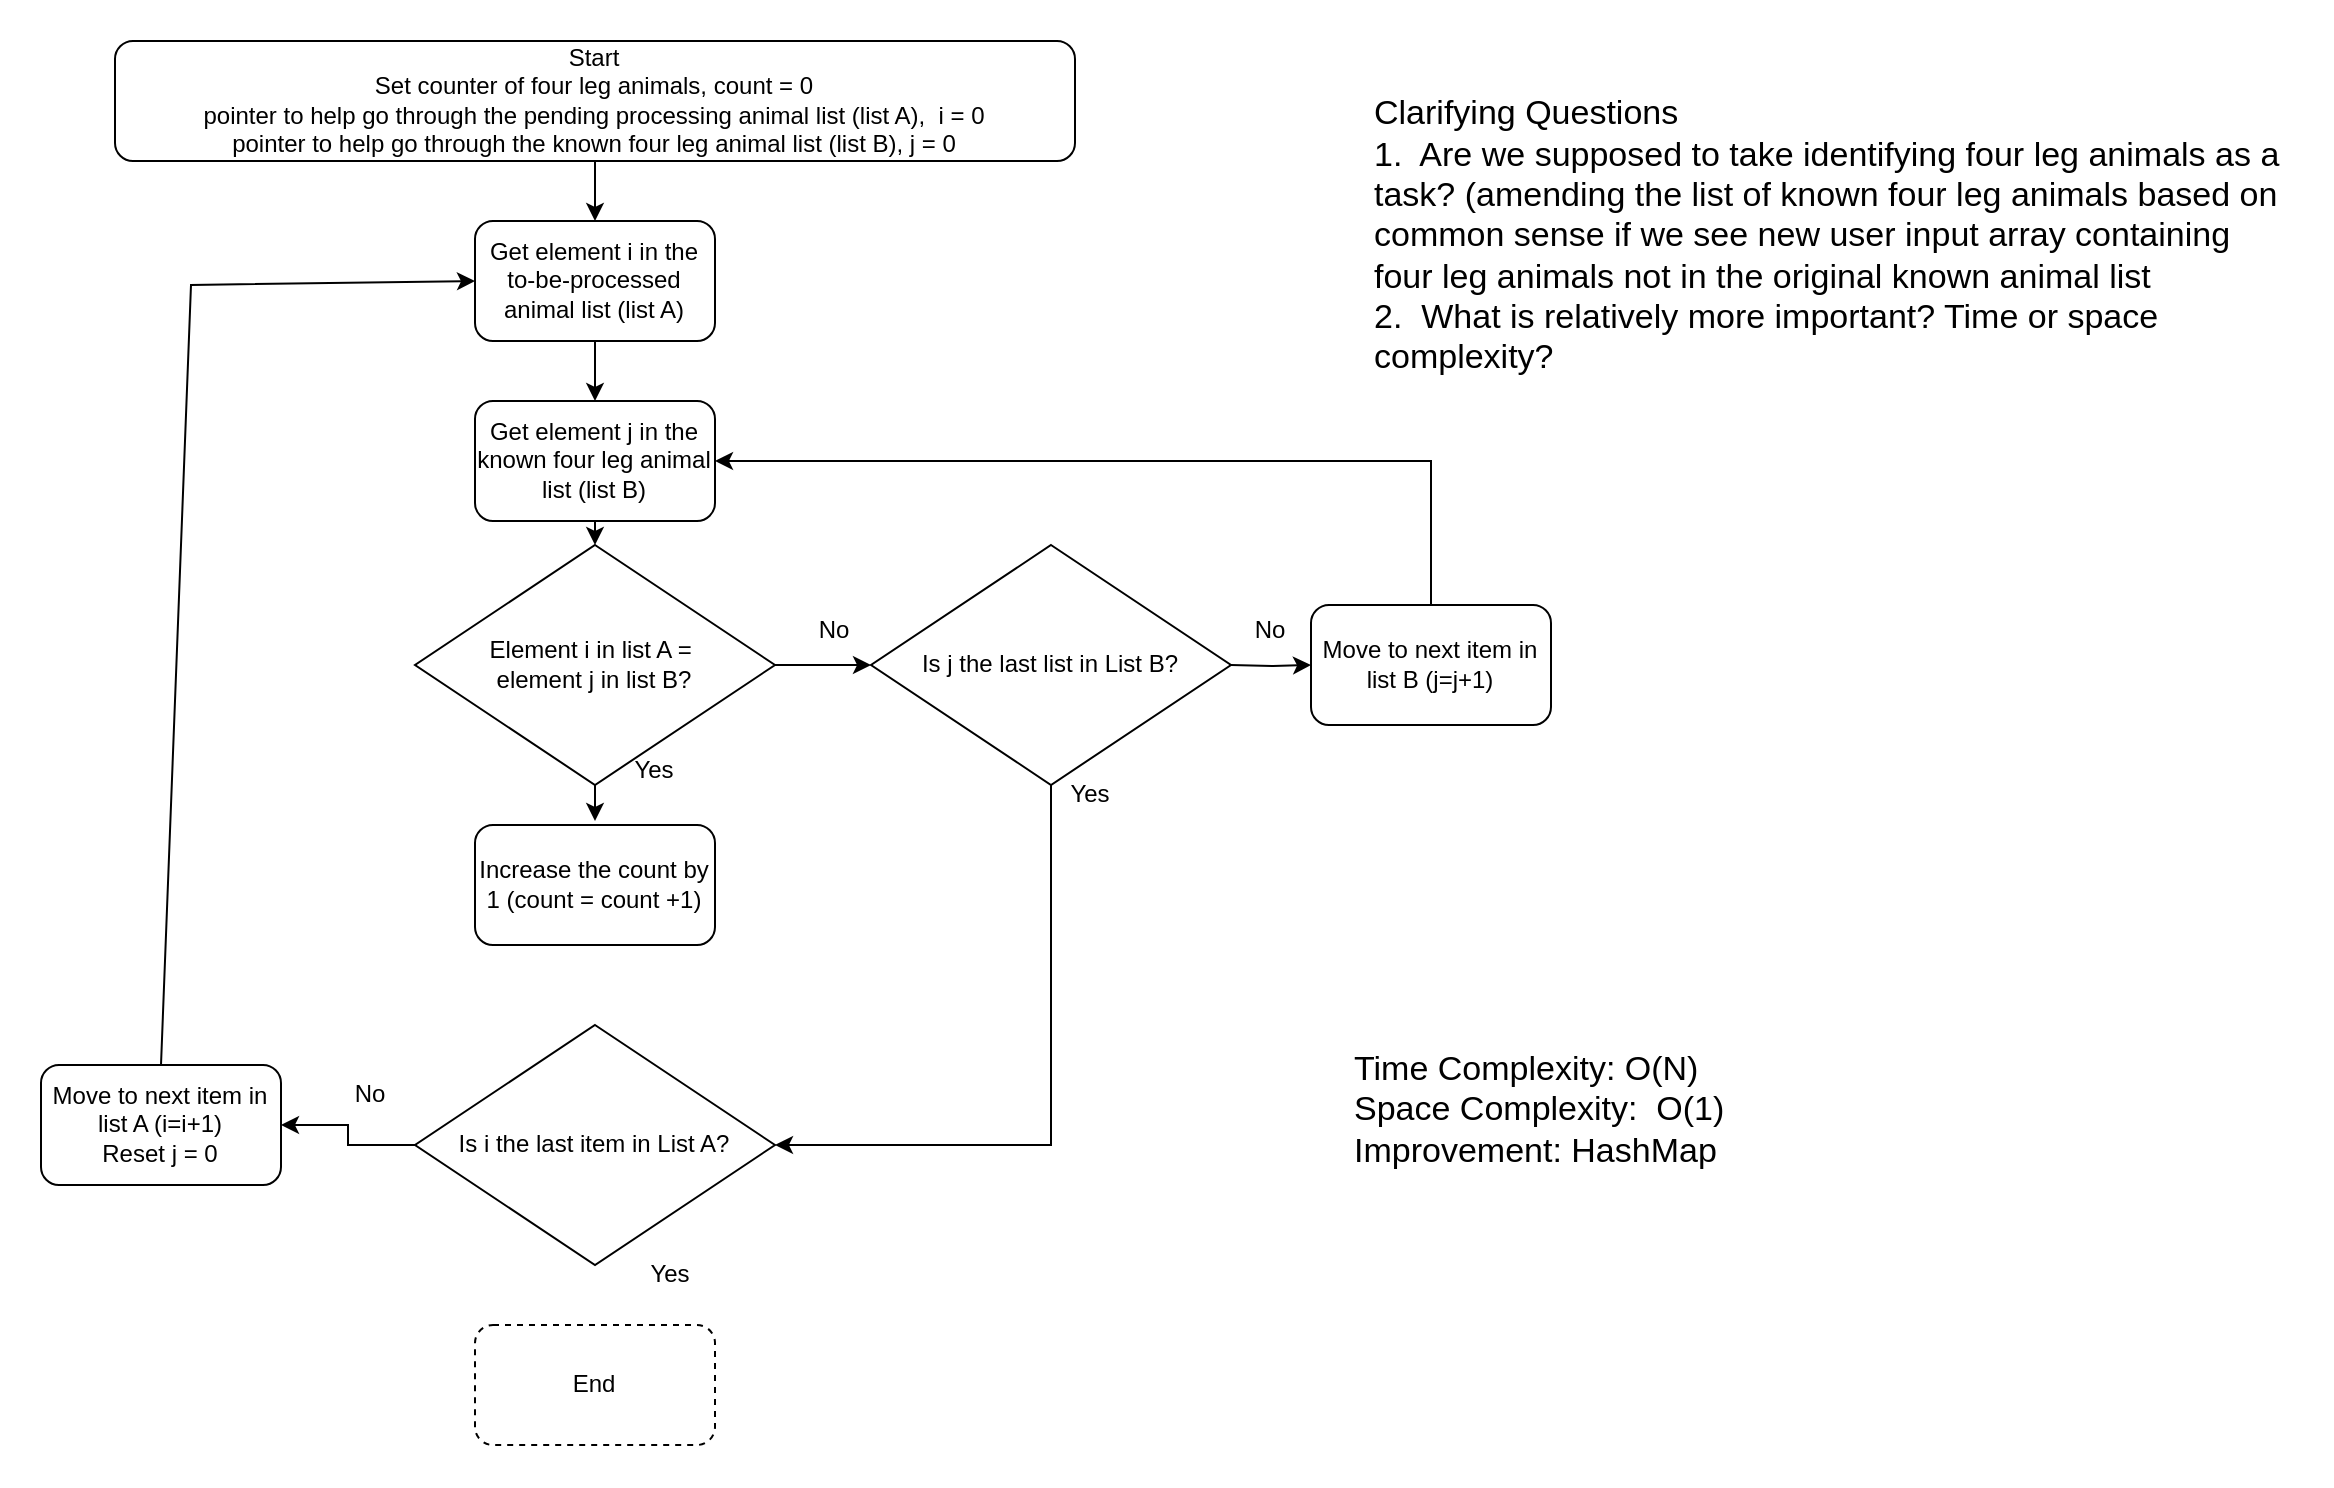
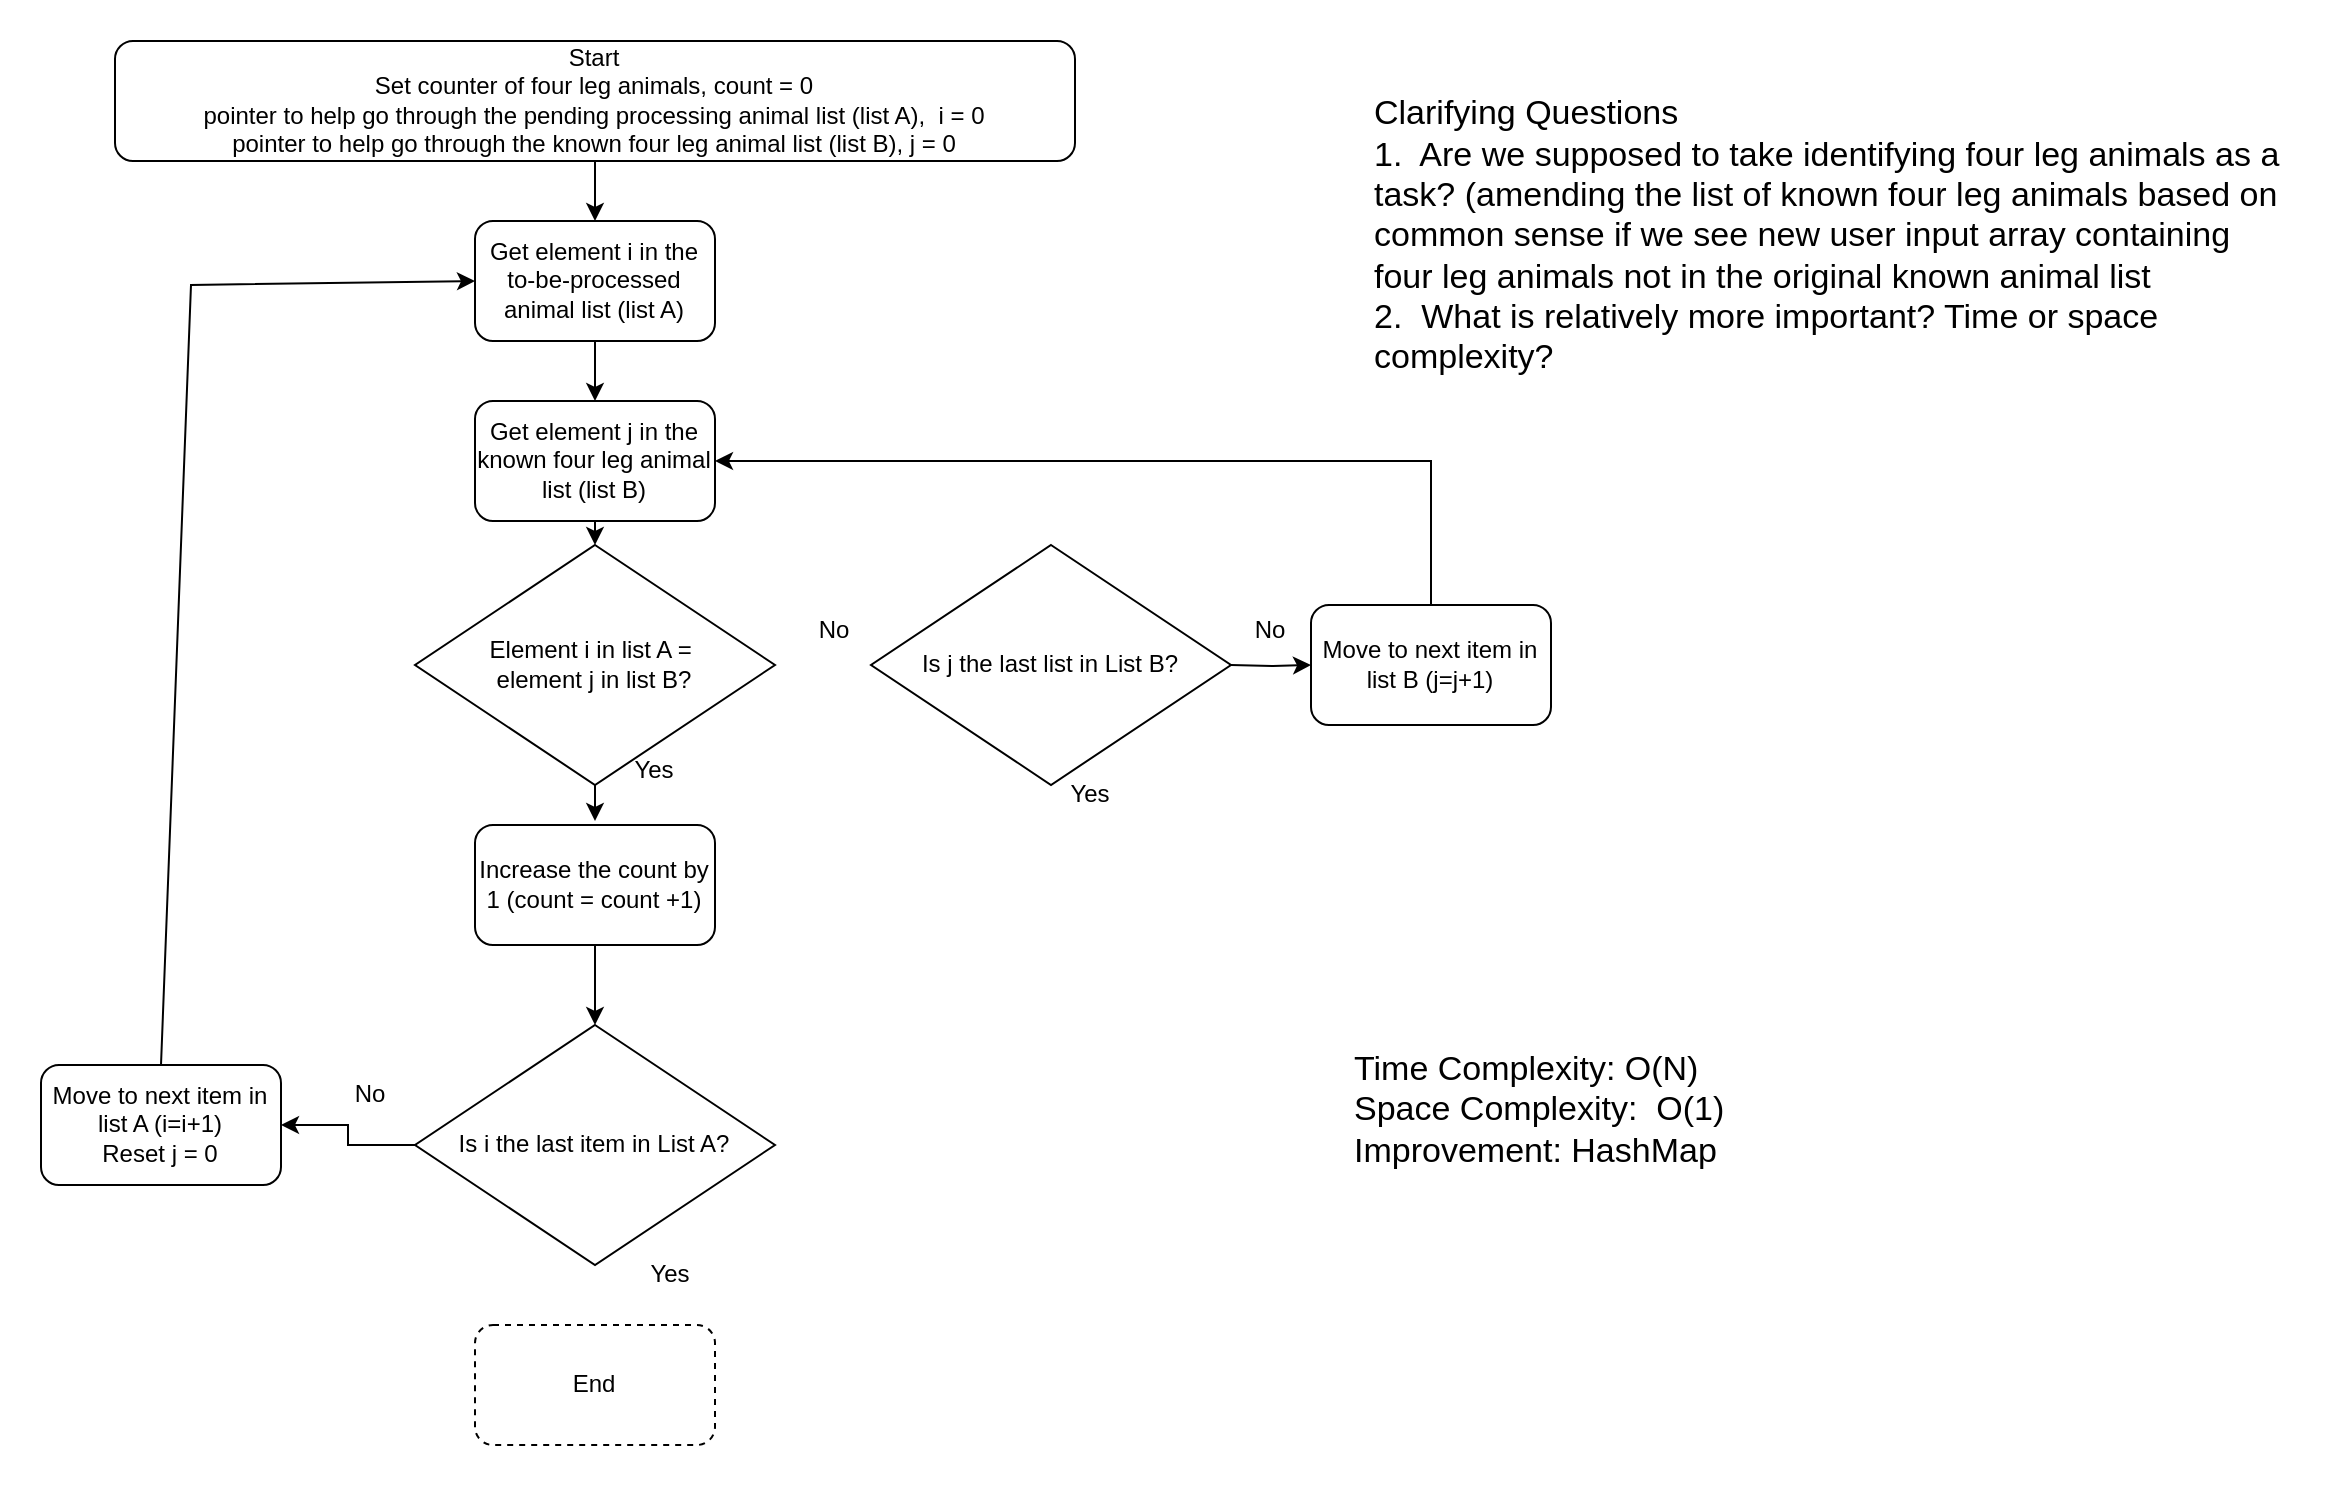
  <mxCell id="0" />
  <mxCell id="1" parent="0" />
  <mxCell id="2" value="&lt;font style=&quot;font-size: 17px;&quot;&gt;Clarifying Questions&lt;/font&gt;&lt;div style=&quot;font-size: 17px;&quot;&gt;&lt;font style=&quot;font-size: 17px;&quot;&gt;1.&amp;nbsp; Are we supposed to take identifying four leg animals as a task? (amending the list of known four leg animals based on common sense if we see new user input array containing four leg animals not in the original known animal list&lt;/font&gt;&lt;/div&gt;&lt;div style=&quot;font-size: 17px;&quot;&gt;&lt;font style=&quot;font-size: 17px;&quot;&gt;2.&amp;nbsp; What is relatively more important? Time or space complexity?&lt;/font&gt;&lt;/div&gt;" style="text;html=1;align=left;verticalAlign=middle;whiteSpace=wrap;rounded=0;" vertex="1" parent="1"><mxGeometry x="685" y="75" width="460" height="85" as="geometry" /></mxCell>
  <mxCell id="3" value="Start&lt;div&gt;Set counter of four leg animals, count = 0&lt;/div&gt;&lt;div&gt;pointer to help go through the pending processing animal list (list A),&amp;nbsp; i = 0&lt;/div&gt;&lt;div&gt;pointer to help go through the&amp;nbsp;&lt;span style=&quot;background-color: initial;&quot;&gt;known four leg animal list (list B),&amp;nbsp;&lt;/span&gt;&lt;span style=&quot;background-color: initial;&quot;&gt;j = 0&lt;/span&gt;&lt;/div&gt;" style="rounded=1;whiteSpace=wrap;html=1;" vertex="1" parent="1"><mxGeometry x="57" y="20" width="480" height="60" as="geometry" /></mxCell>
  <mxCell id="4" value="Get element j in the known four leg animal list (list B)" style="rounded=1;whiteSpace=wrap;html=1;" vertex="1" parent="1"><mxGeometry x="237" y="200" width="120" height="60" as="geometry" /></mxCell>
  <mxCell id="5" value="Get element i in the to-be-processed animal list (list A)" style="rounded=1;whiteSpace=wrap;html=1;" vertex="1" parent="1"><mxGeometry x="237" y="110" width="120" height="60" as="geometry" /></mxCell>
- <mxCell id="6" style="edgeStyle=orthogonalEdgeStyle;rounded=0;orthogonalLoop=1;jettySize=auto;html=1;exitX=1;exitY=0.5;exitDx=0;exitDy=0;entryX=0;entryY=0.5;entryDx=0;entryDy=0;" edge="1" parent="1" source="7" target="21"><mxGeometry relative="1" as="geometry" /></mxCell>
  <mxCell id="7" value="Element i in list A =&amp;nbsp;&lt;div&gt;element j in list B?&lt;/div&gt;" style="rhombus;whiteSpace=wrap;html=1;" vertex="1" parent="1"><mxGeometry x="207" y="272" width="180" height="120" as="geometry" /></mxCell>
  <mxCell id="8" value="" style="endArrow=classic;html=1;rounded=0;entryX=0.5;entryY=0;entryDx=0;entryDy=0;exitX=0.5;exitY=1;exitDx=0;exitDy=0;" edge="1" parent="1" source="3" target="5"><mxGeometry width="50" height="50" relative="1" as="geometry"><mxPoint x="307" y="100" as="sourcePoint" /><mxPoint x="-73" y="40" as="targetPoint" /></mxGeometry></mxCell>
  <mxCell id="9" value="" style="endArrow=classic;html=1;rounded=0;entryX=0.5;entryY=0;entryDx=0;entryDy=0;exitX=0.5;exitY=1;exitDx=0;exitDy=0;" edge="1" parent="1" source="5" target="4"><mxGeometry width="50" height="50" relative="1" as="geometry"><mxPoint x="307" y="169" as="sourcePoint" /><mxPoint x="307" y="199" as="targetPoint" /></mxGeometry></mxCell>
  <mxCell id="10" value="" style="endArrow=classic;html=1;rounded=0;entryX=0.5;entryY=0;entryDx=0;entryDy=0;exitX=0.5;exitY=1;exitDx=0;exitDy=0;" edge="1" parent="1" source="4" target="7"><mxGeometry width="50" height="50" relative="1" as="geometry"><mxPoint x="376" y="90" as="sourcePoint" /><mxPoint x="376" y="120" as="targetPoint" /></mxGeometry></mxCell>
  <mxCell id="11" value="" style="endArrow=classic;html=1;rounded=0;entryX=0.5;entryY=0;entryDx=0;entryDy=0;exitX=0.5;exitY=1;exitDx=0;exitDy=0;" edge="1" parent="1" source="7"><mxGeometry width="50" height="50" relative="1" as="geometry"><mxPoint x="307" y="270" as="sourcePoint" /><mxPoint x="297" y="410" as="targetPoint" /></mxGeometry></mxCell>
  <mxCell id="12" value="Yes" style="text;html=1;align=center;verticalAlign=middle;whiteSpace=wrap;rounded=0;" vertex="1" parent="1"><mxGeometry x="297" y="370" width="60" height="30" as="geometry" /></mxCell>
  <mxCell id="13" value="" style="endArrow=classic;html=1;rounded=0;entryX=0;entryY=0.5;entryDx=0;entryDy=0;exitX=0.5;exitY=0;exitDx=0;exitDy=0;" edge="1" parent="1" source="17" target="5"><mxGeometry width="50" height="50" relative="1" as="geometry"><mxPoint x="95" y="352" as="sourcePoint" /><mxPoint x="-73" y="130" as="targetPoint" /><Array as="points"><mxPoint x="95" y="142" /></Array></mxGeometry></mxCell>
  <mxCell id="14" value="No" style="text;html=1;align=center;verticalAlign=middle;whiteSpace=wrap;rounded=0;" vertex="1" parent="1"><mxGeometry x="605" y="300" width="60" height="30" as="geometry" /></mxCell>
  <mxCell id="15" style="edgeStyle=orthogonalEdgeStyle;rounded=0;orthogonalLoop=1;jettySize=auto;html=1;entryX=1;entryY=0.5;entryDx=0;entryDy=0;exitX=0.5;exitY=0;exitDx=0;exitDy=0;" edge="1" parent="1" source="16" target="4"><mxGeometry relative="1" as="geometry" /></mxCell>
  <mxCell id="16" value="&lt;div&gt;&lt;span style=&quot;background-color: initial;&quot;&gt;Move to next item in list B (j=j+1)&lt;/span&gt;&lt;br&gt;&lt;/div&gt;" style="rounded=1;whiteSpace=wrap;html=1;" vertex="1" parent="1"><mxGeometry x="655" y="302" width="120" height="60" as="geometry" /></mxCell>
  <mxCell id="17" value="&lt;div&gt;&lt;span style=&quot;background-color: initial;&quot;&gt;Move to next item in list A (i=i+1)&lt;/span&gt;&lt;/div&gt;&lt;div&gt;Reset j = 0&lt;span style=&quot;background-color: initial;&quot;&gt;&lt;br&gt;&lt;/span&gt;&lt;/div&gt;" style="rounded=1;whiteSpace=wrap;html=1;" vertex="1" parent="1"><mxGeometry x="20" y="532" width="120" height="60" as="geometry" /></mxCell>
  <mxCell id="18" value="Is i the last item in List A?" style="rhombus;whiteSpace=wrap;html=1;" vertex="1" parent="1"><mxGeometry x="207" y="512" width="180" height="120" as="geometry" /></mxCell>
  <mxCell id="19" style="edgeStyle=orthogonalEdgeStyle;rounded=0;orthogonalLoop=1;jettySize=auto;html=1;entryX=1;entryY=0.5;entryDx=0;entryDy=0;exitX=0;exitY=0.5;exitDx=0;exitDy=0;" edge="1" parent="1" source="18" target="17"><mxGeometry relative="1" as="geometry"><mxPoint x="205" y="522" as="sourcePoint" /><mxPoint x="457" y="342" as="targetPoint" /></mxGeometry></mxCell>
  <mxCell id="20" value="No" style="text;html=1;align=center;verticalAlign=middle;whiteSpace=wrap;rounded=0;" vertex="1" parent="1"><mxGeometry x="155" y="532" width="60" height="30" as="geometry" /></mxCell>
  <mxCell id="21" value="Is j the last list in List B?" style="rhombus;whiteSpace=wrap;html=1;" vertex="1" parent="1"><mxGeometry x="435" y="272" width="180" height="120" as="geometry" /></mxCell>
  <mxCell id="22" style="edgeStyle=orthogonalEdgeStyle;rounded=0;orthogonalLoop=1;jettySize=auto;html=1;entryX=0;entryY=0.5;entryDx=0;entryDy=0;" edge="1" parent="1" target="16"><mxGeometry relative="1" as="geometry"><mxPoint x="615" y="332" as="sourcePoint" /><mxPoint x="445" y="342" as="targetPoint" /></mxGeometry></mxCell>
  <mxCell id="23" value="No" style="text;html=1;align=center;verticalAlign=middle;whiteSpace=wrap;rounded=0;" vertex="1" parent="1"><mxGeometry x="387" y="300" width="60" height="30" as="geometry" /></mxCell>
  <mxCell id="24" value="End" style="rounded=1;whiteSpace=wrap;html=1;dashed=1;" vertex="1" parent="1"><mxGeometry x="237" y="662" width="120" height="60" as="geometry" /></mxCell>
  <mxCell id="25" value="Yes" style="text;html=1;align=center;verticalAlign=middle;whiteSpace=wrap;rounded=0;" vertex="1" parent="1"><mxGeometry x="305" y="622" width="60" height="30" as="geometry" /></mxCell>
  <mxCell id="26" value="Yes" style="text;html=1;align=center;verticalAlign=middle;whiteSpace=wrap;rounded=0;" vertex="1" parent="1"><mxGeometry x="515" y="382" width="60" height="30" as="geometry" /></mxCell>
- <mxCell id="27" value="" style="endArrow=classic;html=1;rounded=0;exitX=0.5;exitY=1;exitDx=0;exitDy=0;entryX=1;entryY=0.5;entryDx=0;entryDy=0;" edge="1" parent="1" source="21" target="18"><mxGeometry width="50" height="50" relative="1" as="geometry"><mxPoint x="455" y="342" as="sourcePoint" /><mxPoint x="505" y="292" as="targetPoint" /><Array as="points"><mxPoint x="525" y="572" /></Array></mxGeometry></mxCell>
  <mxCell id="28" value="&lt;div&gt;Increase the count by 1 (count = count +1)&lt;/div&gt;" style="rounded=1;whiteSpace=wrap;html=1;" vertex="1" parent="1"><mxGeometry x="237" y="412" width="120" height="60" as="geometry" /></mxCell>
+ <mxCell id="29" value="" style="endArrow=classic;html=1;rounded=0;entryX=0.5;entryY=0;entryDx=0;entryDy=0;exitX=0.5;exitY=1;exitDx=0;exitDy=0;" edge="1" parent="1" source="28" target="18"><mxGeometry width="50" height="50" relative="1" as="geometry"><mxPoint x="255" y="532" as="sourcePoint" /><mxPoint x="305" y="482" as="targetPoint" /></mxGeometry></mxCell>
  <mxCell id="30" value="&lt;span style=&quot;font-size: 17px;&quot;&gt;Time Complexity: O(N)&lt;/span&gt;&lt;div&gt;&lt;span style=&quot;font-size: 17px;&quot;&gt;Space Complexity:&amp;nbsp; O(1)&lt;/span&gt;&lt;/div&gt;&lt;div&gt;&lt;span style=&quot;font-size: 17px;&quot;&gt;Improvement: HashMap&lt;/span&gt;&lt;/div&gt;" style="text;html=1;align=left;verticalAlign=middle;whiteSpace=wrap;rounded=0;" vertex="1" parent="1"><mxGeometry x="675" y="512" width="460" height="85" as="geometry" /></mxCell>
